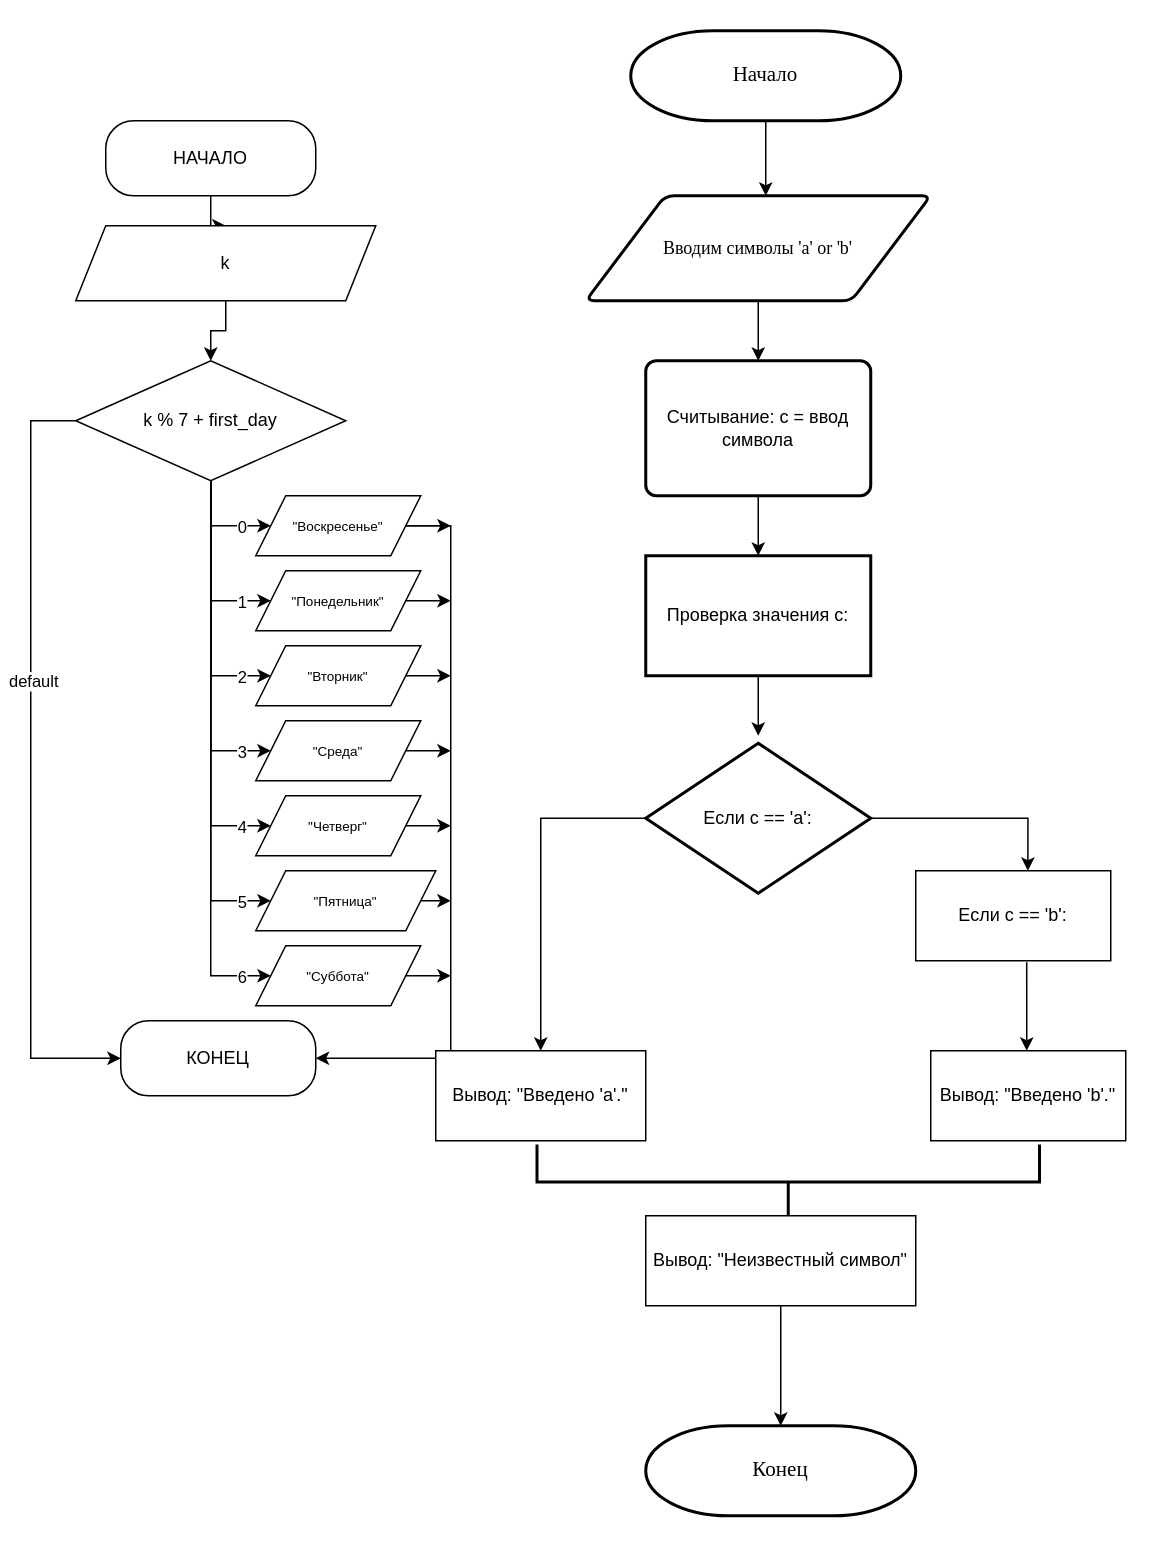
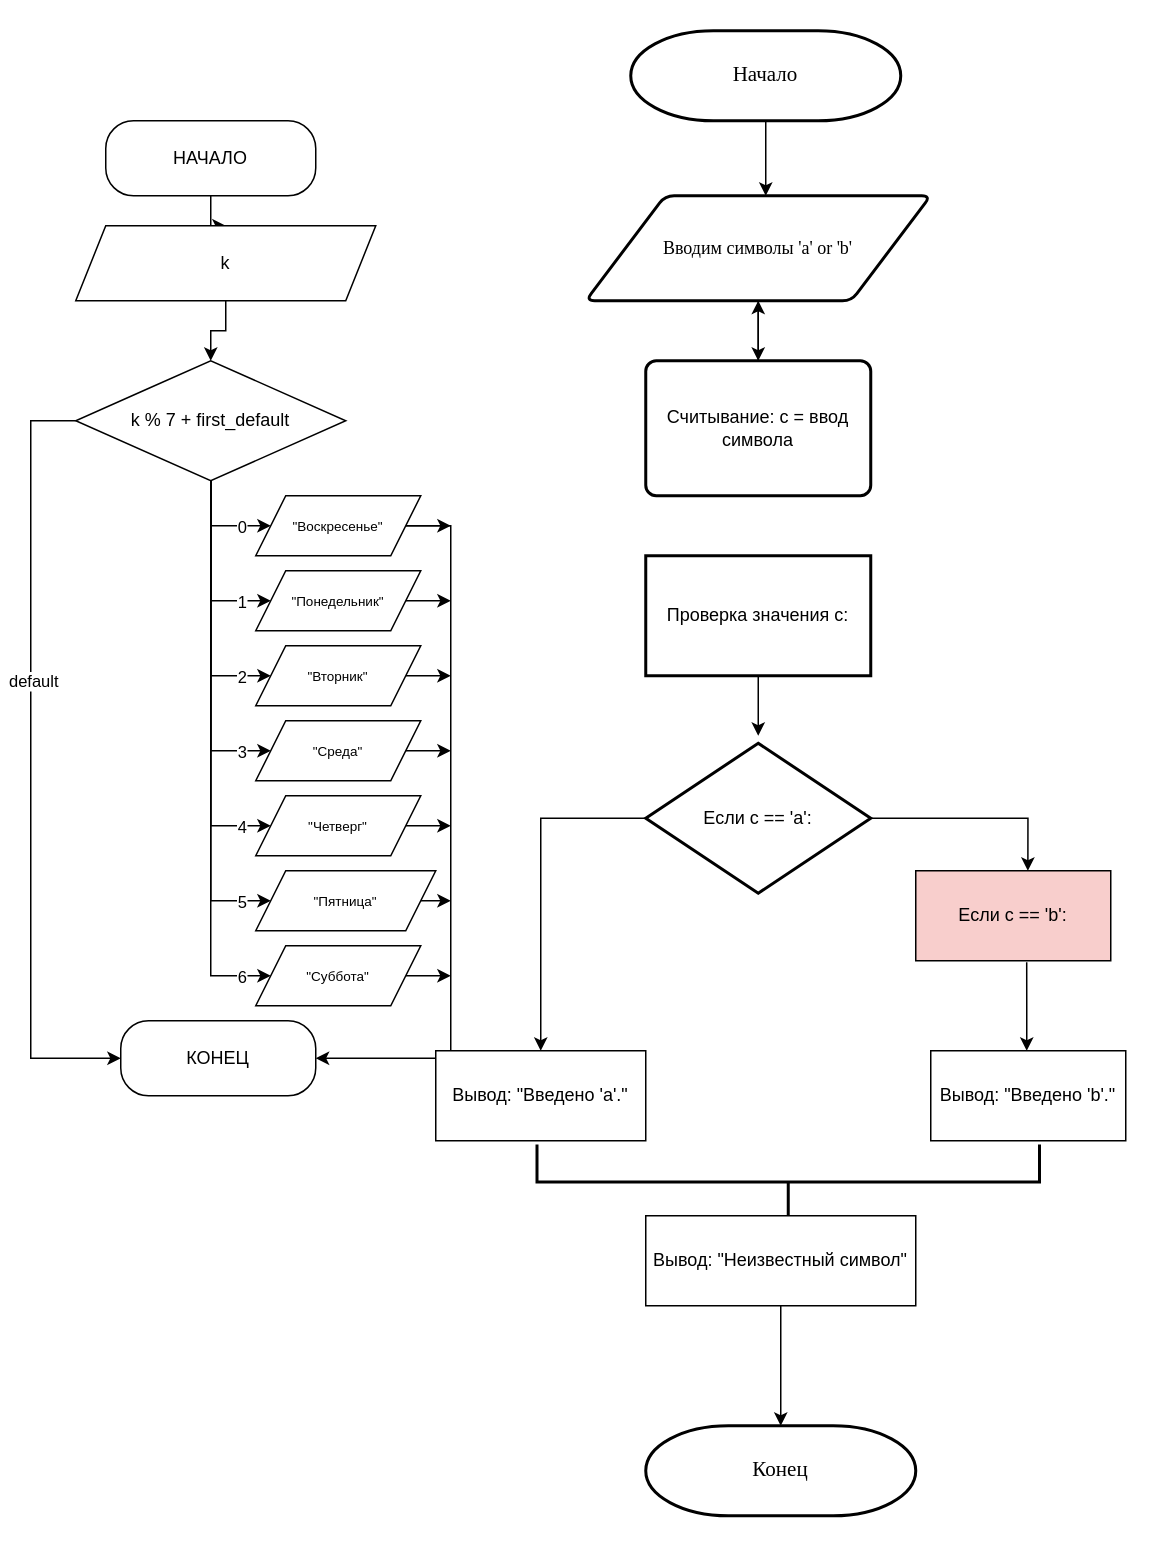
  <mxCell id="0" />
  <mxCell id="1" parent="0" />
  <mxCell id="2" value="" style="edgeStyle=orthogonalEdgeStyle;rounded=0;orthogonalLoop=1;jettySize=auto;html=1;" edge="1" parent="1" source="3" target="5"><mxGeometry relative="1" as="geometry" /></mxCell>
  <mxCell id="3" value="НАЧАЛО" style="rounded=1;whiteSpace=wrap;html=1;arcSize=37;" vertex="1" parent="1"><mxGeometry x="70" y="80" width="140" height="50" as="geometry" /></mxCell>
  <mxCell id="4" value="" style="edgeStyle=orthogonalEdgeStyle;rounded=0;orthogonalLoop=1;jettySize=auto;html=1;" edge="1" parent="1" source="5" target="20"><mxGeometry relative="1" as="geometry" /></mxCell>
  <mxCell id="5" value="k" style="shape=parallelogram;perimeter=parallelogramPerimeter;whiteSpace=wrap;html=1;fixedSize=1;rounded=1;arcSize=0;" vertex="1" parent="1"><mxGeometry x="50" y="150" width="200" height="50" as="geometry" /></mxCell>
  <mxCell id="6" style="edgeStyle=orthogonalEdgeStyle;rounded=0;orthogonalLoop=1;jettySize=auto;html=1;entryX=0;entryY=0.5;entryDx=0;entryDy=0;" edge="1" parent="1" source="20" target="23"><mxGeometry relative="1" as="geometry"><mxPoint x="180" y="350" as="targetPoint" /><Array as="points"><mxPoint x="140" y="350" /></Array></mxGeometry></mxCell>
  <mxCell id="7" value="0" style="edgeLabel;html=1;align=center;verticalAlign=middle;resizable=0;points=[];" vertex="1" connectable="0" parent="6"><mxGeometry x="0.112" y="-2" relative="1" as="geometry"><mxPoint x="11" y="-2" as="offset" /></mxGeometry></mxCell>
  <mxCell id="8" style="edgeStyle=orthogonalEdgeStyle;rounded=0;orthogonalLoop=1;jettySize=auto;html=1;entryX=0;entryY=0.5;entryDx=0;entryDy=0;" edge="1" parent="1" source="20" target="25"><mxGeometry relative="1" as="geometry"><mxPoint x="180" y="400" as="targetPoint" /><Array as="points"><mxPoint x="140" y="400" /></Array></mxGeometry></mxCell>
  <mxCell id="9" value="1" style="edgeLabel;html=1;align=center;verticalAlign=middle;resizable=0;points=[];" vertex="1" connectable="0" parent="8"><mxGeometry x="0.499" y="-1" relative="1" as="geometry"><mxPoint x="10" y="-1" as="offset" /></mxGeometry></mxCell>
  <mxCell id="10" style="edgeStyle=orthogonalEdgeStyle;rounded=0;orthogonalLoop=1;jettySize=auto;html=1;entryX=0;entryY=0.5;entryDx=0;entryDy=0;" edge="1" parent="1" source="20" target="27"><mxGeometry relative="1" as="geometry"><mxPoint x="180" y="450" as="targetPoint" /><Array as="points"><mxPoint x="140" y="450" /></Array></mxGeometry></mxCell>
  <mxCell id="11" value="2" style="edgeLabel;html=1;align=center;verticalAlign=middle;resizable=0;points=[];" vertex="1" connectable="0" parent="10"><mxGeometry x="0.666" relative="1" as="geometry"><mxPoint x="8" as="offset" /></mxGeometry></mxCell>
  <mxCell id="12" style="edgeStyle=orthogonalEdgeStyle;rounded=0;orthogonalLoop=1;jettySize=auto;html=1;entryX=0;entryY=0.5;entryDx=0;entryDy=0;" edge="1" parent="1" source="20" target="29"><mxGeometry relative="1" as="geometry"><mxPoint x="180" y="500" as="targetPoint" /><Array as="points"><mxPoint x="140" y="500" /></Array></mxGeometry></mxCell>
  <mxCell id="13" value="3" style="edgeLabel;html=1;align=center;verticalAlign=middle;resizable=0;points=[];" vertex="1" connectable="0" parent="12"><mxGeometry x="0.737" relative="1" as="geometry"><mxPoint x="9" as="offset" /></mxGeometry></mxCell>
  <mxCell id="14" style="edgeStyle=orthogonalEdgeStyle;rounded=0;orthogonalLoop=1;jettySize=auto;html=1;entryX=0;entryY=0.5;entryDx=0;entryDy=0;" edge="1" parent="1" source="20" target="31"><mxGeometry relative="1" as="geometry"><mxPoint x="180" y="550" as="targetPoint" /><Array as="points"><mxPoint x="140" y="550" /></Array></mxGeometry></mxCell>
  <mxCell id="15" value="4" style="edgeLabel;html=1;align=center;verticalAlign=middle;resizable=0;points=[];" vertex="1" connectable="0" parent="14"><mxGeometry x="0.784" y="1" relative="1" as="geometry"><mxPoint x="9" y="1" as="offset" /></mxGeometry></mxCell>
  <mxCell id="16" style="edgeStyle=orthogonalEdgeStyle;rounded=0;orthogonalLoop=1;jettySize=auto;html=1;entryX=0;entryY=0.5;entryDx=0;entryDy=0;" edge="1" parent="1" source="20" target="33"><mxGeometry relative="1" as="geometry"><mxPoint x="180" y="600" as="targetPoint" /><Array as="points"><mxPoint x="140" y="600" /></Array></mxGeometry></mxCell>
  <mxCell id="17" value="5" style="edgeLabel;html=1;align=center;verticalAlign=middle;resizable=0;points=[];" vertex="1" connectable="0" parent="16"><mxGeometry x="0.821" relative="1" as="geometry"><mxPoint x="9" as="offset" /></mxGeometry></mxCell>
  <mxCell id="18" style="edgeStyle=orthogonalEdgeStyle;rounded=0;orthogonalLoop=1;jettySize=auto;html=1;entryX=0;entryY=0.5;entryDx=0;entryDy=0;" edge="1" parent="1" source="20" target="35"><mxGeometry relative="1" as="geometry"><mxPoint x="180" y="650" as="targetPoint" /><Array as="points"><mxPoint x="140" y="650" /></Array></mxGeometry></mxCell>
  <mxCell id="19" value="6" style="edgeLabel;html=1;align=center;verticalAlign=middle;resizable=0;points=[];" vertex="1" connectable="0" parent="18"><mxGeometry x="0.842" y="1" relative="1" as="geometry"><mxPoint x="9" y="1" as="offset" /></mxGeometry></mxCell>
- <mxCell id="20" value="k % 7 + first_day" style="rhombus;whiteSpace=wrap;html=1;rounded=1;arcSize=0;" vertex="1" parent="1"><mxGeometry x="50" y="240" width="180" height="80" as="geometry" /></mxCell>
+ <mxCell id="20" value="k % 7 + first_default" style="rhombus;whiteSpace=wrap;html=1;rounded=1;arcSize=0;" vertex="1" parent="1"><mxGeometry x="50" y="240" width="180" height="80" as="geometry" /></mxCell>
  <mxCell id="21" style="edgeStyle=orthogonalEdgeStyle;rounded=0;orthogonalLoop=1;jettySize=auto;html=1;exitX=1;exitY=0.5;exitDx=0;exitDy=0;entryX=1;entryY=0.5;entryDx=0;entryDy=0;" edge="1" parent="1" source="23" target="38"><mxGeometry relative="1" as="geometry"><mxPoint x="300" y="710" as="targetPoint" /><Array as="points"><mxPoint x="300" y="350" /><mxPoint x="300" y="705" /></Array></mxGeometry></mxCell>
  <mxCell id="22" style="edgeStyle=orthogonalEdgeStyle;rounded=0;orthogonalLoop=1;jettySize=auto;html=1;" edge="1" parent="1" source="23"><mxGeometry relative="1" as="geometry"><mxPoint x="300" y="350" as="targetPoint" /><Array as="points"><mxPoint x="280" y="350" /></Array></mxGeometry></mxCell>
  <mxCell id="23" value="&lt;font style=&quot;font-size: 9px;&quot;&gt;&quot;Воскресенье&quot;&lt;/font&gt;" style="shape=parallelogram;perimeter=parallelogramPerimeter;whiteSpace=wrap;html=1;fixedSize=1;" vertex="1" parent="1"><mxGeometry x="170" y="330" width="110" height="40" as="geometry" /></mxCell>
  <mxCell id="24" style="edgeStyle=orthogonalEdgeStyle;rounded=0;orthogonalLoop=1;jettySize=auto;html=1;" edge="1" parent="1" source="25"><mxGeometry relative="1" as="geometry"><mxPoint x="300" y="400" as="targetPoint" /></mxGeometry></mxCell>
  <mxCell id="25" value="&lt;font style=&quot;font-size: 9px;&quot;&gt;&quot;Понедельник&quot;&lt;/font&gt;" style="shape=parallelogram;perimeter=parallelogramPerimeter;whiteSpace=wrap;html=1;fixedSize=1;" vertex="1" parent="1"><mxGeometry x="170" y="380" width="110" height="40" as="geometry" /></mxCell>
  <mxCell id="26" style="edgeStyle=orthogonalEdgeStyle;rounded=0;orthogonalLoop=1;jettySize=auto;html=1;exitX=1;exitY=0.5;exitDx=0;exitDy=0;" edge="1" parent="1" source="27"><mxGeometry relative="1" as="geometry"><mxPoint x="300" y="450" as="targetPoint" /></mxGeometry></mxCell>
  <mxCell id="27" value="&lt;font style=&quot;font-size: 9px;&quot;&gt;&quot;Вторник&quot;&lt;/font&gt;" style="shape=parallelogram;perimeter=parallelogramPerimeter;whiteSpace=wrap;html=1;fixedSize=1;" vertex="1" parent="1"><mxGeometry x="170" y="430" width="110" height="40" as="geometry" /></mxCell>
  <mxCell id="28" style="edgeStyle=orthogonalEdgeStyle;rounded=0;orthogonalLoop=1;jettySize=auto;html=1;" edge="1" parent="1" source="29"><mxGeometry relative="1" as="geometry"><mxPoint x="300" y="500" as="targetPoint" /></mxGeometry></mxCell>
  <mxCell id="29" value="&lt;font style=&quot;font-size: 9px;&quot;&gt;&quot;Среда&quot;&lt;/font&gt;" style="shape=parallelogram;perimeter=parallelogramPerimeter;whiteSpace=wrap;html=1;fixedSize=1;" vertex="1" parent="1"><mxGeometry x="170" y="480" width="110" height="40" as="geometry" /></mxCell>
  <mxCell id="30" style="edgeStyle=orthogonalEdgeStyle;rounded=0;orthogonalLoop=1;jettySize=auto;html=1;" edge="1" parent="1" source="31"><mxGeometry relative="1" as="geometry"><mxPoint x="300" y="550" as="targetPoint" /></mxGeometry></mxCell>
  <mxCell id="31" value="&lt;font style=&quot;font-size: 9px;&quot;&gt;&quot;Четверг&quot;&lt;/font&gt;" style="shape=parallelogram;perimeter=parallelogramPerimeter;whiteSpace=wrap;html=1;fixedSize=1;" vertex="1" parent="1"><mxGeometry x="170" y="530" width="110" height="40" as="geometry" /></mxCell>
  <mxCell id="32" style="edgeStyle=orthogonalEdgeStyle;rounded=0;orthogonalLoop=1;jettySize=auto;html=1;" edge="1" parent="1" source="33"><mxGeometry relative="1" as="geometry"><mxPoint x="300" y="600" as="targetPoint" /><Array as="points"><mxPoint x="280" y="600" /></Array></mxGeometry></mxCell>
  <mxCell id="33" value="&lt;font style=&quot;font-size: 9px;&quot;&gt;&quot;Пятница&quot;&lt;/font&gt;" style="shape=parallelogram;perimeter=parallelogramPerimeter;whiteSpace=wrap;html=1;fixedSize=1;" vertex="1" parent="1"><mxGeometry x="170" y="580" width="120" height="40" as="geometry" /></mxCell>
  <mxCell id="34" style="edgeStyle=orthogonalEdgeStyle;rounded=0;orthogonalLoop=1;jettySize=auto;html=1;" edge="1" parent="1" source="35"><mxGeometry relative="1" as="geometry"><mxPoint x="300" y="650" as="targetPoint" /><Array as="points"><mxPoint x="280" y="650" /></Array></mxGeometry></mxCell>
  <mxCell id="35" value="&lt;font style=&quot;font-size: 9px;&quot;&gt;&quot;Суббота&quot;&lt;/font&gt;" style="shape=parallelogram;perimeter=parallelogramPerimeter;whiteSpace=wrap;html=1;fixedSize=1;" vertex="1" parent="1"><mxGeometry x="170" y="630" width="110" height="40" as="geometry" /></mxCell>
  <mxCell id="36" value="" style="edgeStyle=orthogonalEdgeStyle;rounded=0;orthogonalLoop=1;jettySize=auto;html=1;entryX=0;entryY=0.5;entryDx=0;entryDy=0;" edge="1" parent="1" target="38"><mxGeometry relative="1" as="geometry"><mxPoint x="180" y="700" as="targetPoint" /><mxPoint x="50" y="280" as="sourcePoint" /><Array as="points"><mxPoint x="20" y="280" /><mxPoint x="20" y="705" /></Array></mxGeometry></mxCell>
  <mxCell id="37" value="default" style="edgeLabel;html=1;align=center;verticalAlign=middle;resizable=0;points=[];" vertex="1" connectable="0" parent="36"><mxGeometry x="-0.212" y="1" relative="1" as="geometry"><mxPoint as="offset" /></mxGeometry></mxCell>
  <mxCell id="38" value="КОНЕЦ" style="rounded=1;whiteSpace=wrap;html=1;arcSize=37;" vertex="1" parent="1"><mxGeometry x="80" y="680" width="130" height="50" as="geometry" /></mxCell>
  <mxCell id="39" style="edgeStyle=orthogonalEdgeStyle;rounded=0;orthogonalLoop=1;jettySize=auto;html=1;" edge="1" parent="1" source="40"><mxGeometry relative="1" as="geometry"><mxPoint x="510" y="130" as="targetPoint" /></mxGeometry></mxCell>
  <mxCell id="40" value="&lt;font style=&quot;font-size: 14px;&quot;&gt;Начало&lt;/font&gt;" style="strokeWidth=2;html=1;shape=mxgraph.flowchart.terminator;whiteSpace=wrap;fontFamily=Times New Roman;" vertex="1" parent="1"><mxGeometry x="420" y="20" width="180" height="60" as="geometry" /></mxCell>
  <mxCell id="41" style="edgeStyle=orthogonalEdgeStyle;rounded=0;orthogonalLoop=1;jettySize=auto;html=1;" edge="1" parent="1" source="42"><mxGeometry relative="1" as="geometry"><mxPoint x="505" y="240" as="targetPoint" /></mxGeometry></mxCell>
  <mxCell id="42" value="Вводим символы 'a' or 'b'" style="shape=parallelogram;html=1;strokeWidth=2;perimeter=parallelogramPerimeter;whiteSpace=wrap;rounded=1;arcSize=12;size=0.23;fontFamily=Times New Roman;" vertex="1" parent="1"><mxGeometry x="390" y="130" width="230" height="70" as="geometry" /></mxCell>
- <mxCell id="43" style="edgeStyle=orthogonalEdgeStyle;rounded=0;orthogonalLoop=1;jettySize=auto;html=1;" edge="1" parent="1" source="44" target="46"><mxGeometry relative="1" as="geometry" /></mxCell>
+ <mxCell id="43" style="edgeStyle=orthogonalEdgeStyle;rounded=0;orthogonalLoop=1;jettySize=auto;html=1;" edge="1" parent="1" source="44" target="42"><mxGeometry relative="1" as="geometry" /></mxCell>
  <mxCell id="44" value="Считывание: c = ввод символа" style="rounded=1;whiteSpace=wrap;html=1;absoluteArcSize=1;arcSize=14;strokeWidth=2;" vertex="1" parent="1"><mxGeometry x="430" y="240" width="150" height="90" as="geometry" /></mxCell>
  <mxCell id="45" style="edgeStyle=orthogonalEdgeStyle;rounded=0;orthogonalLoop=1;jettySize=auto;html=1;" edge="1" parent="1" source="46"><mxGeometry relative="1" as="geometry"><mxPoint x="505" y="490" as="targetPoint" /></mxGeometry></mxCell>
  <mxCell id="46" value="Проверка значения c:" style="whiteSpace=wrap;html=1;absoluteArcSize=1;arcSize=14;strokeWidth=2;rounded=0;" vertex="1" parent="1"><mxGeometry x="430" y="370" width="150" height="80" as="geometry" /></mxCell>
  <mxCell id="47" style="edgeStyle=orthogonalEdgeStyle;rounded=0;orthogonalLoop=1;jettySize=auto;html=1;entryX=0.575;entryY=0;entryDx=0;entryDy=0;entryPerimeter=0;" edge="1" parent="1" source="49" target="52"><mxGeometry relative="1" as="geometry"><mxPoint x="680" y="545" as="targetPoint" /></mxGeometry></mxCell>
  <mxCell id="48" style="edgeStyle=orthogonalEdgeStyle;rounded=0;orthogonalLoop=1;jettySize=auto;html=1;entryX=0.5;entryY=0;entryDx=0;entryDy=0;" edge="1" parent="1" source="49" target="50"><mxGeometry relative="1" as="geometry"><mxPoint x="330" y="545" as="targetPoint" /><Array as="points"><mxPoint x="360" y="545" /></Array></mxGeometry></mxCell>
  <mxCell id="49" value="Если c == 'a':" style="strokeWidth=2;html=1;shape=mxgraph.flowchart.decision;whiteSpace=wrap;" vertex="1" parent="1"><mxGeometry x="430" y="495" width="150" height="100" as="geometry" /></mxCell>
  <mxCell id="50" value="Вывод: &quot;Введено 'a'.&quot;" style="rounded=0;whiteSpace=wrap;html=1;" vertex="1" parent="1"><mxGeometry x="290" y="700" width="140" height="60" as="geometry" /></mxCell>
  <mxCell id="51" style="edgeStyle=orthogonalEdgeStyle;rounded=0;orthogonalLoop=1;jettySize=auto;html=1;exitX=0.569;exitY=1.017;exitDx=0;exitDy=0;exitPerimeter=0;" edge="1" parent="1" source="52"><mxGeometry relative="1" as="geometry"><mxPoint x="684" y="700" as="targetPoint" /></mxGeometry></mxCell>
- <mxCell id="52" value="Если c == 'b':" style="rounded=0;whiteSpace=wrap;html=1;" vertex="1" parent="1"><mxGeometry x="610" y="580" width="130" height="60" as="geometry" /></mxCell>
+ <mxCell id="52" value="Если c == 'b':" style="rounded=0;whiteSpace=wrap;html=1;fillColor=#f8cecc;" vertex="1" parent="1"><mxGeometry x="610" y="580" width="130" height="60" as="geometry" /></mxCell>
  <mxCell id="53" value="Вывод: &quot;Введено 'b'.&quot;" style="rounded=0;whiteSpace=wrap;html=1;" vertex="1" parent="1"><mxGeometry x="620" y="700" width="130" height="60" as="geometry" /></mxCell>
  <mxCell id="54" value="" style="strokeWidth=2;html=1;shape=mxgraph.flowchart.annotation_2;align=left;labelPosition=right;pointerEvents=1;rotation=-90;" vertex="1" parent="1"><mxGeometry x="500" y="620" width="50" height="335" as="geometry" /></mxCell>
  <mxCell id="55" style="edgeStyle=orthogonalEdgeStyle;rounded=0;orthogonalLoop=1;jettySize=auto;html=1;" edge="1" parent="1" source="56"><mxGeometry relative="1" as="geometry"><mxPoint x="520" y="950" as="targetPoint" /></mxGeometry></mxCell>
  <mxCell id="56" value="Вывод: &quot;Неизвестный символ&quot;" style="rounded=0;whiteSpace=wrap;html=1;" vertex="1" parent="1"><mxGeometry x="430" y="810" width="180" height="60" as="geometry" /></mxCell>
  <mxCell id="57" value="&lt;font style=&quot;font-size: 14px;&quot;&gt;Конец&lt;/font&gt;" style="strokeWidth=2;html=1;shape=mxgraph.flowchart.terminator;whiteSpace=wrap;fontFamily=Times New Roman;" vertex="1" parent="1"><mxGeometry x="430" y="950" width="180" height="60" as="geometry" /></mxCell>
